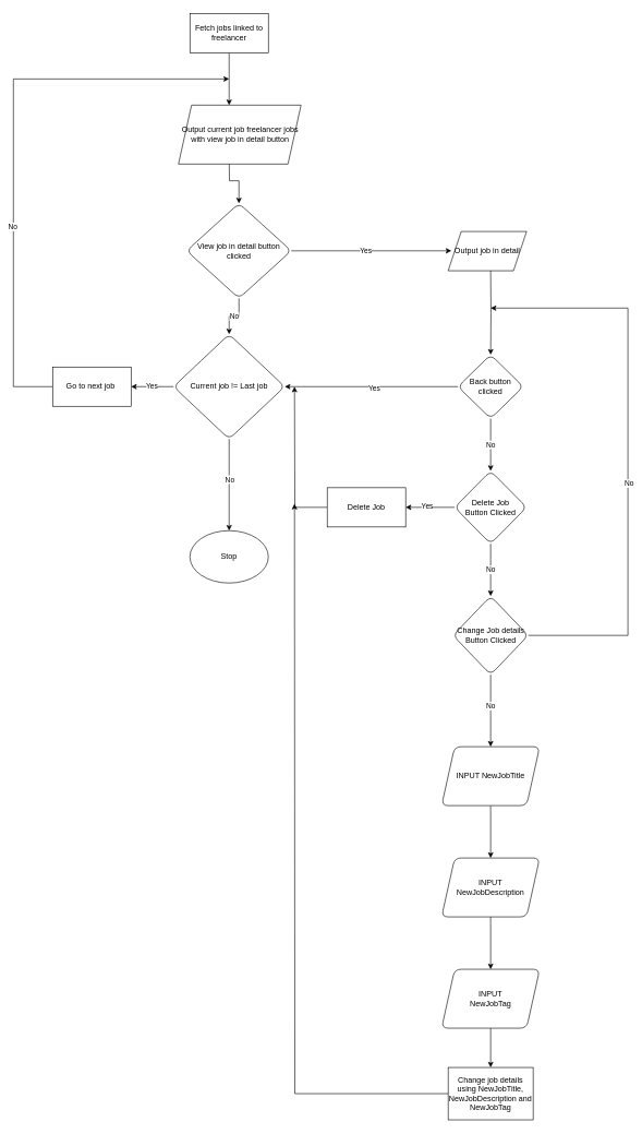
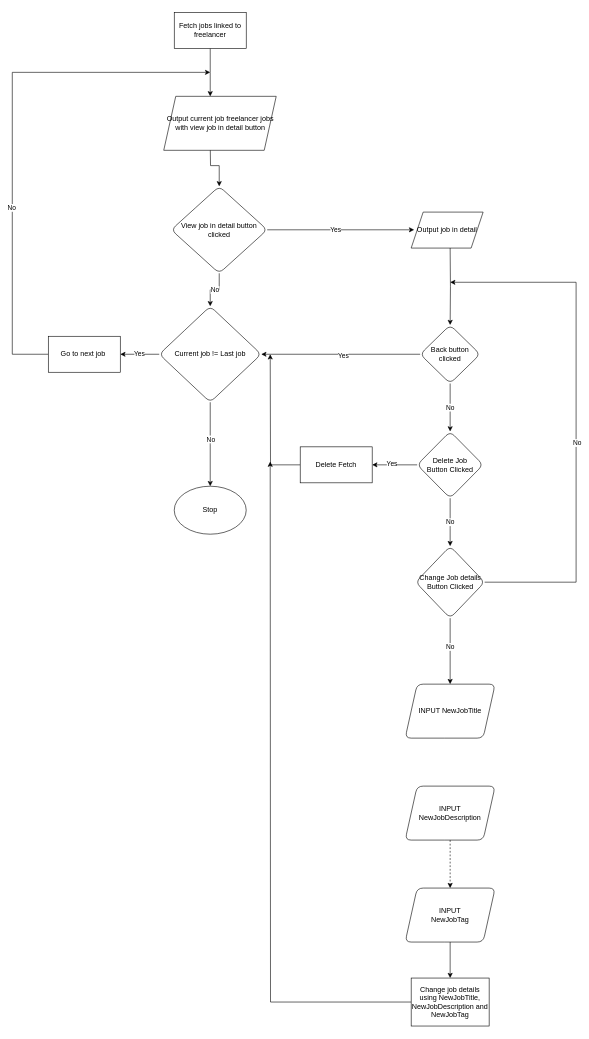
  <mxCell id="0" />
  <mxCell id="1" parent="0" />
  <mxCell id="2" style="edgeStyle=orthogonalEdgeStyle;rounded=0;orthogonalLoop=1;jettySize=auto;html=1;exitX=0.5;exitY=1;exitDx=0;exitDy=0;" parent="1" source="3" edge="1"><mxGeometry relative="1" as="geometry"><mxPoint x="350" y="160" as="targetPoint" /></mxGeometry></mxCell>
  <mxCell id="3" value="Fetch jobs linked to freelancer" style="rounded=0;whiteSpace=wrap;html=1;" parent="1" vertex="1"><mxGeometry x="290" y="20" width="120" height="60" as="geometry" /></mxCell>
  <mxCell id="4" value="" style="edgeStyle=orthogonalEdgeStyle;rounded=0;orthogonalLoop=1;jettySize=auto;html=1;" parent="1" target="8" edge="1"><mxGeometry relative="1" as="geometry"><mxPoint x="350" y="240" as="sourcePoint" /></mxGeometry></mxCell>
  <mxCell id="5" value="" style="edgeStyle=orthogonalEdgeStyle;rounded=0;orthogonalLoop=1;jettySize=auto;html=1;" parent="1" source="8" edge="1"><mxGeometry relative="1" as="geometry"><mxPoint x="690" y="382.5" as="targetPoint" /></mxGeometry></mxCell>
  <mxCell id="6" value="Yes" style="edgeLabel;html=1;align=center;verticalAlign=middle;resizable=0;points=[];" parent="5" vertex="1" connectable="0"><mxGeometry x="-0.08" y="2" relative="1" as="geometry"><mxPoint y="1" as="offset" /></mxGeometry></mxCell>
  <mxCell id="7" value="No" style="edgeStyle=orthogonalEdgeStyle;rounded=0;orthogonalLoop=1;jettySize=auto;html=1;" parent="1" source="8" target="16" edge="1"><mxGeometry relative="1" as="geometry"><mxPoint as="offset" /></mxGeometry></mxCell>
  <mxCell id="8" value="View job in detail button clicked" style="rhombus;whiteSpace=wrap;html=1;rounded=1;" parent="1" vertex="1"><mxGeometry x="285" y="310" width="160" height="145" as="geometry" /></mxCell>
  <mxCell id="9" value="" style="edgeStyle=orthogonalEdgeStyle;rounded=0;orthogonalLoop=1;jettySize=auto;html=1;" parent="1" target="20" edge="1"><mxGeometry relative="1" as="geometry"><mxPoint x="750" y="412.5" as="sourcePoint" /></mxGeometry></mxCell>
  <mxCell id="10" style="edgeStyle=orthogonalEdgeStyle;rounded=0;orthogonalLoop=1;jettySize=auto;html=1;exitX=0;exitY=0.5;exitDx=0;exitDy=0;" parent="1" source="12" edge="1"><mxGeometry relative="1" as="geometry"><mxPoint x="350" y="120" as="targetPoint" /><mxPoint x="80" y="570" as="sourcePoint" /><Array as="points"><mxPoint x="20" y="590" /><mxPoint x="20" y="120" /></Array></mxGeometry></mxCell>
  <mxCell id="11" value="No" style="edgeLabel;html=1;align=center;verticalAlign=middle;resizable=0;points=[];" parent="10" vertex="1" connectable="0"><mxGeometry x="-0.29" y="2" relative="1" as="geometry"><mxPoint as="offset" /></mxGeometry></mxCell>
  <mxCell id="12" value="Go to next job&amp;nbsp;" style="rounded=0;whiteSpace=wrap;html=1;" parent="1" vertex="1"><mxGeometry x="80" y="560" width="120" height="60" as="geometry" /></mxCell>
  <mxCell id="13" value="Yes" style="edgeStyle=orthogonalEdgeStyle;rounded=0;orthogonalLoop=1;jettySize=auto;html=1;exitX=0;exitY=0.5;exitDx=0;exitDy=0;entryX=1;entryY=0.5;entryDx=0;entryDy=0;" parent="1" source="16" target="12" edge="1"><mxGeometry relative="1" as="geometry" /></mxCell>
  <mxCell id="14" style="edgeStyle=orthogonalEdgeStyle;rounded=0;orthogonalLoop=1;jettySize=auto;html=1;exitX=0.5;exitY=1;exitDx=0;exitDy=0;" parent="1" source="16" edge="1"><mxGeometry relative="1" as="geometry"><mxPoint x="350" y="810" as="targetPoint" /></mxGeometry></mxCell>
  <mxCell id="15" value="No" style="edgeLabel;html=1;align=center;verticalAlign=middle;resizable=0;points=[];" parent="14" vertex="1" connectable="0"><mxGeometry x="-0.138" relative="1" as="geometry"><mxPoint as="offset" /></mxGeometry></mxCell>
  <mxCell id="16" value="Current job != Last job" style="rhombus;whiteSpace=wrap;html=1;rounded=1;" parent="1" vertex="1"><mxGeometry x="265" y="510" width="170" height="160" as="geometry" /></mxCell>
  <mxCell id="17" style="edgeStyle=orthogonalEdgeStyle;rounded=0;orthogonalLoop=1;jettySize=auto;html=1;exitX=0;exitY=0.5;exitDx=0;exitDy=0;entryX=1;entryY=0.5;entryDx=0;entryDy=0;" parent="1" source="20" target="16" edge="1"><mxGeometry relative="1" as="geometry" /></mxCell>
  <mxCell id="18" value="Yes" style="edgeLabel;html=1;align=center;verticalAlign=middle;resizable=0;points=[];" parent="17" vertex="1" connectable="0"><mxGeometry x="-0.025" y="2" relative="1" as="geometry"><mxPoint as="offset" /></mxGeometry></mxCell>
  <mxCell id="19" value="No" style="edgeStyle=orthogonalEdgeStyle;rounded=0;orthogonalLoop=1;jettySize=auto;html=1;" parent="1" source="20" target="24" edge="1"><mxGeometry relative="1" as="geometry"><mxPoint as="offset" /></mxGeometry></mxCell>
  <mxCell id="20" value="Back button clicked" style="rhombus;whiteSpace=wrap;html=1;rounded=1;" parent="1" vertex="1"><mxGeometry x="700" y="541.25" width="100" height="97.5" as="geometry" /></mxCell>
  <mxCell id="21" value="No" style="edgeStyle=orthogonalEdgeStyle;rounded=0;orthogonalLoop=1;jettySize=auto;html=1;" parent="1" source="24" target="31" edge="1"><mxGeometry relative="1" as="geometry"><Array as="points"><mxPoint x="750" y="880" /><mxPoint x="750" y="880" /></Array></mxGeometry></mxCell>
  <mxCell id="22" style="edgeStyle=orthogonalEdgeStyle;rounded=0;orthogonalLoop=1;jettySize=auto;html=1;exitX=0;exitY=0.5;exitDx=0;exitDy=0;entryX=1;entryY=0.5;entryDx=0;entryDy=0;" parent="1" source="24" target="26" edge="1"><mxGeometry relative="1" as="geometry" /></mxCell>
  <mxCell id="23" value="Yes" style="edgeLabel;html=1;align=center;verticalAlign=middle;resizable=0;points=[];" parent="22" vertex="1" connectable="0"><mxGeometry x="0.119" y="-2" relative="1" as="geometry"><mxPoint as="offset" /></mxGeometry></mxCell>
  <mxCell id="24" value="Delete Job &lt;br&gt;Button Clicked" style="rhombus;whiteSpace=wrap;html=1;rounded=1;" parent="1" vertex="1"><mxGeometry x="695" y="718.75" width="110" height="111.25" as="geometry" /></mxCell>
  <mxCell id="25" style="edgeStyle=orthogonalEdgeStyle;rounded=0;orthogonalLoop=1;jettySize=auto;html=1;exitX=0;exitY=0.5;exitDx=0;exitDy=0;" parent="1" source="26" edge="1"><mxGeometry relative="1" as="geometry"><mxPoint x="450" y="590" as="targetPoint" /></mxGeometry></mxCell>
- <mxCell id="26" value="Delete Job" style="rounded=0;whiteSpace=wrap;html=1;" parent="1" vertex="1"><mxGeometry x="500" y="744.38" width="120" height="60" as="geometry" /></mxCell>
+ <mxCell id="26" value="Delete Fetch" style="rounded=0;whiteSpace=wrap;html=1;" parent="1" vertex="1"><mxGeometry x="500" y="744.38" width="120" height="60" as="geometry" /></mxCell>
  <mxCell id="27" style="edgeStyle=orthogonalEdgeStyle;rounded=0;orthogonalLoop=1;jettySize=auto;html=1;exitX=1;exitY=0.5;exitDx=0;exitDy=0;" parent="1" source="31" edge="1"><mxGeometry relative="1" as="geometry"><mxPoint x="750" y="470" as="targetPoint" /><Array as="points"><mxPoint x="960" y="970" /><mxPoint x="960" y="470" /></Array></mxGeometry></mxCell>
  <mxCell id="28" value="No" style="edgeLabel;html=1;align=center;verticalAlign=middle;resizable=0;points=[];" parent="27" vertex="1" connectable="0"><mxGeometry x="-0.108" y="-1" relative="1" as="geometry"><mxPoint as="offset" /></mxGeometry></mxCell>
  <mxCell id="29" value="" style="edgeStyle=orthogonalEdgeStyle;rounded=0;orthogonalLoop=1;jettySize=auto;html=1;" edge="1" parent="1" source="31" target="36"><mxGeometry relative="1" as="geometry" /></mxCell>
  <mxCell id="30" value="No" style="edgeLabel;html=1;align=center;verticalAlign=middle;resizable=0;points=[];" vertex="1" connectable="0" parent="29"><mxGeometry x="-0.145" y="-1" relative="1" as="geometry"><mxPoint as="offset" /></mxGeometry></mxCell>
  <mxCell id="31" value="Change Job details Button Clicked" style="rhombus;whiteSpace=wrap;html=1;rounded=1;" parent="1" vertex="1"><mxGeometry x="692.5" y="910" width="115" height="120" as="geometry" /></mxCell>
  <mxCell id="32" value="Stop" style="ellipse;whiteSpace=wrap;html=1;" parent="1" vertex="1"><mxGeometry x="290" y="810" width="120" height="80" as="geometry" /></mxCell>
  <mxCell id="33" value="Output job in detail" style="shape=parallelogram;perimeter=parallelogramPerimeter;whiteSpace=wrap;html=1;fixedSize=1;" vertex="1" parent="1"><mxGeometry x="685" y="353" width="120" height="60" as="geometry" /></mxCell>
  <mxCell id="34" value="Output current job freelancer jobs with view job in detail button" style="shape=parallelogram;perimeter=parallelogramPerimeter;whiteSpace=wrap;html=1;fixedSize=1;" vertex="1" parent="1"><mxGeometry x="272.5" y="160" width="187.5" height="90" as="geometry" /></mxCell>
- <mxCell id="35" value="" style="edgeStyle=orthogonalEdgeStyle;rounded=0;orthogonalLoop=1;jettySize=auto;html=1;" edge="1" parent="1" source="36" target="38"><mxGeometry relative="1" as="geometry" /></mxCell>
  <mxCell id="36" value="INPUT NewJobTitle" style="shape=parallelogram;perimeter=parallelogramPerimeter;whiteSpace=wrap;html=1;fixedSize=1;rounded=1;" vertex="1" parent="1"><mxGeometry x="675" y="1140" width="150" height="90" as="geometry" /></mxCell>
- <mxCell id="37" value="" style="edgeStyle=orthogonalEdgeStyle;rounded=0;orthogonalLoop=1;jettySize=auto;html=1;" edge="1" parent="1" source="38" target="40"><mxGeometry relative="1" as="geometry" /></mxCell>
+ <mxCell id="37" value="" style="edgeStyle=orthogonalEdgeStyle;rounded=0;orthogonalLoop=1;jettySize=auto;html=1;dashed=1;" edge="1" parent="1" source="38" target="40"><mxGeometry relative="1" as="geometry" /></mxCell>
  <mxCell id="38" value="INPUT &lt;br&gt;NewJobDescription" style="shape=parallelogram;perimeter=parallelogramPerimeter;whiteSpace=wrap;html=1;fixedSize=1;rounded=1;" vertex="1" parent="1"><mxGeometry x="675" y="1310" width="150" height="90" as="geometry" /></mxCell>
  <mxCell id="39" style="edgeStyle=orthogonalEdgeStyle;rounded=0;orthogonalLoop=1;jettySize=auto;html=1;exitX=0.5;exitY=1;exitDx=0;exitDy=0;entryX=0.5;entryY=0;entryDx=0;entryDy=0;" edge="1" parent="1" source="40" target="42"><mxGeometry relative="1" as="geometry" /></mxCell>
  <mxCell id="40" value="INPUT &lt;br&gt;NewJobTag" style="shape=parallelogram;perimeter=parallelogramPerimeter;whiteSpace=wrap;html=1;fixedSize=1;rounded=1;" vertex="1" parent="1"><mxGeometry x="675" y="1480" width="150" height="90" as="geometry" /></mxCell>
  <mxCell id="41" style="edgeStyle=orthogonalEdgeStyle;rounded=0;orthogonalLoop=1;jettySize=auto;html=1;exitX=0;exitY=0.5;exitDx=0;exitDy=0;" edge="1" parent="1" source="42"><mxGeometry relative="1" as="geometry"><mxPoint x="450" y="769" as="targetPoint" /></mxGeometry></mxCell>
  <mxCell id="42" value="Change job details using NewJobTitle, NewJobDescription and NewJobTag" style="rounded=0;whiteSpace=wrap;html=1;" vertex="1" parent="1"><mxGeometry x="685" y="1630" width="130" height="80" as="geometry" /></mxCell>
